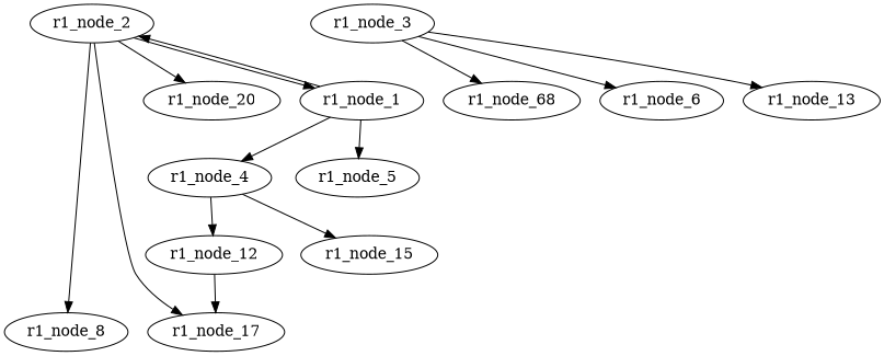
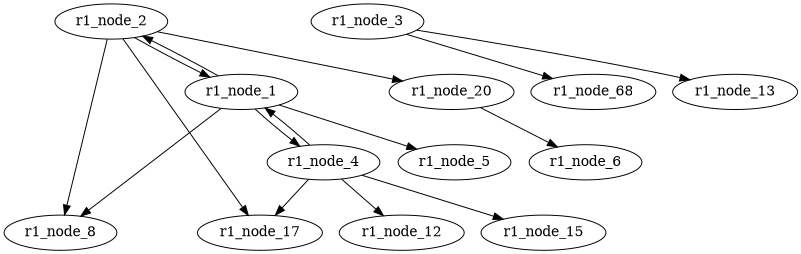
  strict digraph {
    node [weight=0]
    edge [weight=0]
    r1_node_2
    r1_node_8
    r1_node_17
    r1_node_20
    r1_node_1
    r1_node_4
    r1_node_5
    r1_node_12
    r1_node_15
    n10 [label=r1_node_68]
    r1_node_3
    r1_node_6
    r1_node_13
    r1_node_2 -> r1_node_8
    r1_node_2 -> r1_node_17
    r1_node_2 -> r1_node_20
    r1_node_2 -> r1_node_1
    r1_node_1 -> r1_node_2
+   r1_node_1 -> r1_node_8
    r1_node_1 -> r1_node_4
    r1_node_1 -> r1_node_5
-   r1_node_12 -> r1_node_17
+   r1_node_4 -> r1_node_17
+   r1_node_4 -> r1_node_1
    r1_node_4 -> r1_node_12
    r1_node_4 -> r1_node_15
    r1_node_3 -> n10
-   r1_node_3 -> r1_node_6
+   r1_node_20 -> r1_node_6
    r1_node_3 -> r1_node_13
  }
